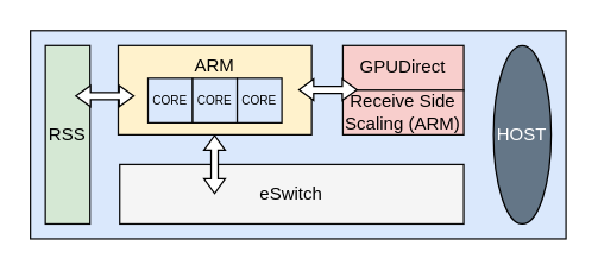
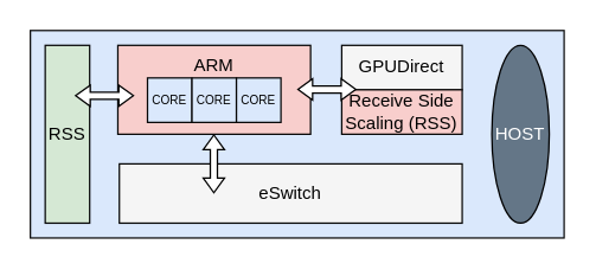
  <mxCell id="0" />
  <mxCell id="1" parent="0" />
  <mxCell id="2" value="" style="rounded=0;whiteSpace=wrap;html=1;fillColor=#dae8fc;strokeColor=#0d0d0d;container=0;" parent="1" vertex="1"><mxGeometry x="20" y="20" width="360" height="140" as="geometry" /></mxCell>
  <mxCell id="3" value="eSwitch" style="rounded=0;whiteSpace=wrap;html=1;fillColor=#f5f5f5;strokeColor=#080808;container=0;" parent="1" vertex="1"><mxGeometry x="80" y="110" width="231.25" height="40" as="geometry" /></mxCell>
- <mxCell id="4" value="ARM" style="rounded=0;whiteSpace=wrap;html=1;horizontal=1;verticalAlign=top;fillColor=#fff2cc;strokeColor=#080808;container=0;" parent="1" vertex="1"><mxGeometry x="79" y="30" width="130" height="60" as="geometry" /></mxCell>
- <mxCell id="5" value="&amp;nbsp;GPUDirect&amp;nbsp;" style="rounded=0;whiteSpace=wrap;html=1;fillColor=#f8cecc;strokeColor=#080808;container=0;" parent="1" vertex="1"><mxGeometry x="230" y="30" width="81.25" height="30" as="geometry" /></mxCell>
- <mxCell id="6" value="Receive Side Scaling (ARM)" style="rounded=0;whiteSpace=wrap;html=1;fillColor=#f8cecc;strokeColor=#080808;container=0;" parent="1" vertex="1"><mxGeometry x="230" y="60" width="81.25" height="30" as="geometry" /></mxCell>
+ <mxCell id="4" value="ARM" style="rounded=0;whiteSpace=wrap;html=1;horizontal=1;verticalAlign=top;fillColor=#f8cecc;strokeColor=#080808;container=0;" parent="1" vertex="1"><mxGeometry x="79" y="30" width="130" height="60" as="geometry" /></mxCell>
+ <mxCell id="5" value="&amp;nbsp;GPUDirect&amp;nbsp;" style="rounded=0;whiteSpace=wrap;html=1;fillColor=#f5f5f5;strokeColor=#080808;container=0;" parent="1" vertex="1"><mxGeometry x="230" y="30" width="81.25" height="30" as="geometry" /></mxCell>
+ <mxCell id="6" value="Receive Side Scaling (RSS)" style="rounded=0;whiteSpace=wrap;html=1;fillColor=#f8cecc;strokeColor=#080808;container=0;" parent="1" vertex="1"><mxGeometry x="230" y="60" width="81.25" height="30" as="geometry" /></mxCell>
  <mxCell id="7" value="RSS" style="rounded=0;whiteSpace=wrap;html=1;fillColor=#d5e8d4;strokeColor=#080808;container=0;" parent="1" vertex="1"><mxGeometry x="30" y="30" width="30" height="120" as="geometry" /></mxCell>
  <mxCell id="8" value="CORE" style="rounded=0;whiteSpace=wrap;html=1;fontSize=8;labelBackgroundColor=none;strokeColor=#080808;fillColor=#dae8fc;container=0;" parent="1" vertex="1"><mxGeometry x="99" y="52" width="30" height="30" as="geometry" /></mxCell>
  <mxCell id="9" value="CORE" style="rounded=0;whiteSpace=wrap;html=1;fontSize=8;labelBackgroundColor=none;strokeColor=#080808;fillColor=#dae8fc;container=0;" parent="1" vertex="1"><mxGeometry x="129" y="52" width="30" height="30" as="geometry" /></mxCell>
  <mxCell id="10" value="CORE" style="rounded=0;whiteSpace=wrap;html=1;fontSize=8;labelBackgroundColor=none;strokeColor=#080808;fillColor=#dae8fc;container=0;" parent="1" vertex="1"><mxGeometry x="159" y="52" width="30" height="30" as="geometry" /></mxCell>
  <mxCell id="11" value="HOST" style="ellipse;whiteSpace=wrap;html=1;fillColor=#647687;fontColor=#ffffff;strokeColor=#000000;container=0;" parent="1" vertex="1"><mxGeometry x="331.25" y="30" width="38.75" height="120" as="geometry" /></mxCell>
  <mxCell id="12" value="" style="shape=flexArrow;endArrow=classic;startArrow=classic;html=1;rounded=0;startWidth=8.571;startSize=2.954;endWidth=8.571;endSize=2.954;width=4.762;fillColor=default;" parent="1" edge="1"><mxGeometry width="100" height="100" relative="1" as="geometry"><mxPoint x="200" y="59.76" as="sourcePoint" /><mxPoint x="240" y="59.76" as="targetPoint" /></mxGeometry></mxCell>
  <mxCell id="13" value="" style="shape=flexArrow;endArrow=classic;startArrow=classic;html=1;rounded=0;startWidth=8.571;startSize=2.954;endWidth=8.571;endSize=2.954;width=4.762;fillColor=default;" parent="1" edge="1"><mxGeometry width="100" height="100" relative="1" as="geometry"><mxPoint x="50" y="64" as="sourcePoint" /><mxPoint x="90" y="64" as="targetPoint" /></mxGeometry></mxCell>
  <mxCell id="14" value="" style="shape=flexArrow;endArrow=classic;startArrow=classic;html=1;rounded=0;startWidth=8.571;startSize=2.954;endWidth=8.571;endSize=2.954;width=4.762;fillColor=default;exitX=0.5;exitY=0;exitDx=0;exitDy=0;entryX=0.5;entryY=1;entryDx=0;entryDy=0;" parent="1" edge="1"><mxGeometry width="100" height="100" relative="1" as="geometry"><mxPoint x="143.765" y="90" as="sourcePoint" /><mxPoint x="143.765" y="130" as="targetPoint" /></mxGeometry></mxCell>
